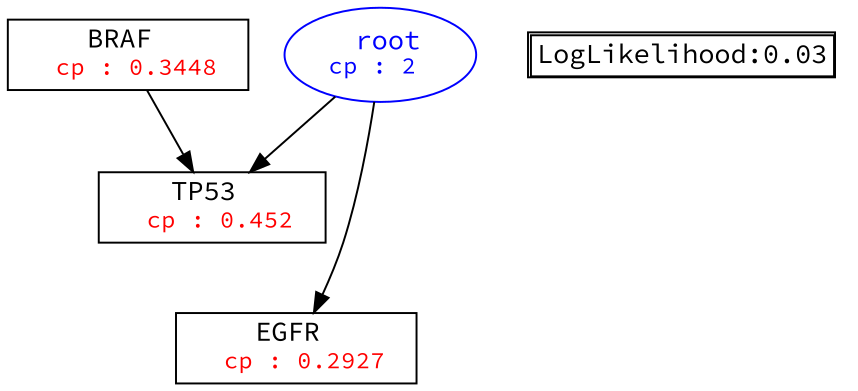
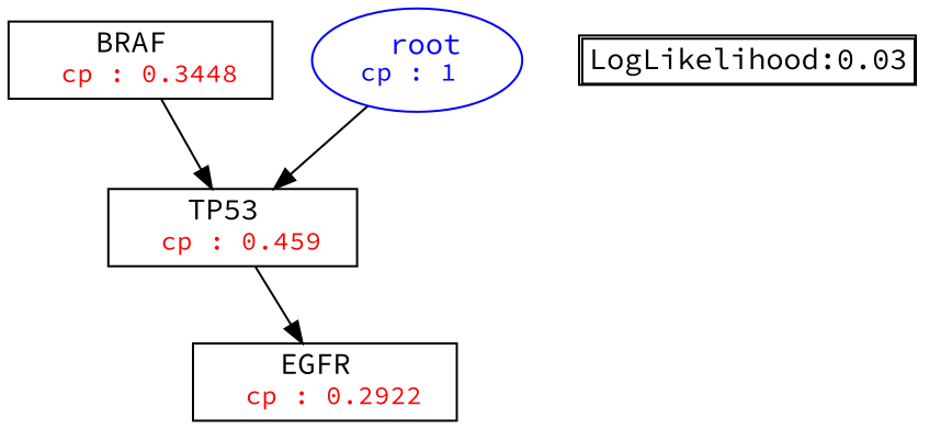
  digraph {
    fontname="Source Code Pro"
    fontsize=10
    node [fontname="Source Code Pro" shape=box]
    edge [fontname="Source Code Pro"]
-   n1 [color=Blue label=<<font color='Blue'> root</font><br/><font color='Blue' POINT-SIZE='12'>cp : 2 </font>> shape=oval]
-   n2 [label=<TP53 <br/> <font color='Red' POINT-SIZE='12'> cp : 0.452 </font>>]
-   n3 [label=<EGFR <br/> <font color='Red' POINT-SIZE='12'> cp : 0.2927 </font>>]
+   n1 [color=Blue label=<<font color='Blue'> root</font><br/><font color='Blue' POINT-SIZE='12'>cp : 1 </font>> shape=oval]
+   n2 [label=<TP53 <br/> <font color='Red' POINT-SIZE='12'> cp : 0.459 </font>>]
+   n3 [label=<EGFR <br/> <font color='Red' POINT-SIZE='12'> cp : 0.2922 </font>>]
    n4 [label=<BRAF <br/> <font color='Red' POINT-SIZE='12'> cp : 0.3448 </font>>]
    n5 [label=<<TABLE BORDER="1" CELLBORDER="1" CELLSPACING="0" >     <TR><TD ALIGN="LEFT">LogLikelihood:0.03</TD></TR>     </TABLE>> shape=plaintext]
    n1 -> n2
-   n1 -> n3
+   n2 -> n3
    n4 -> n2
  }
